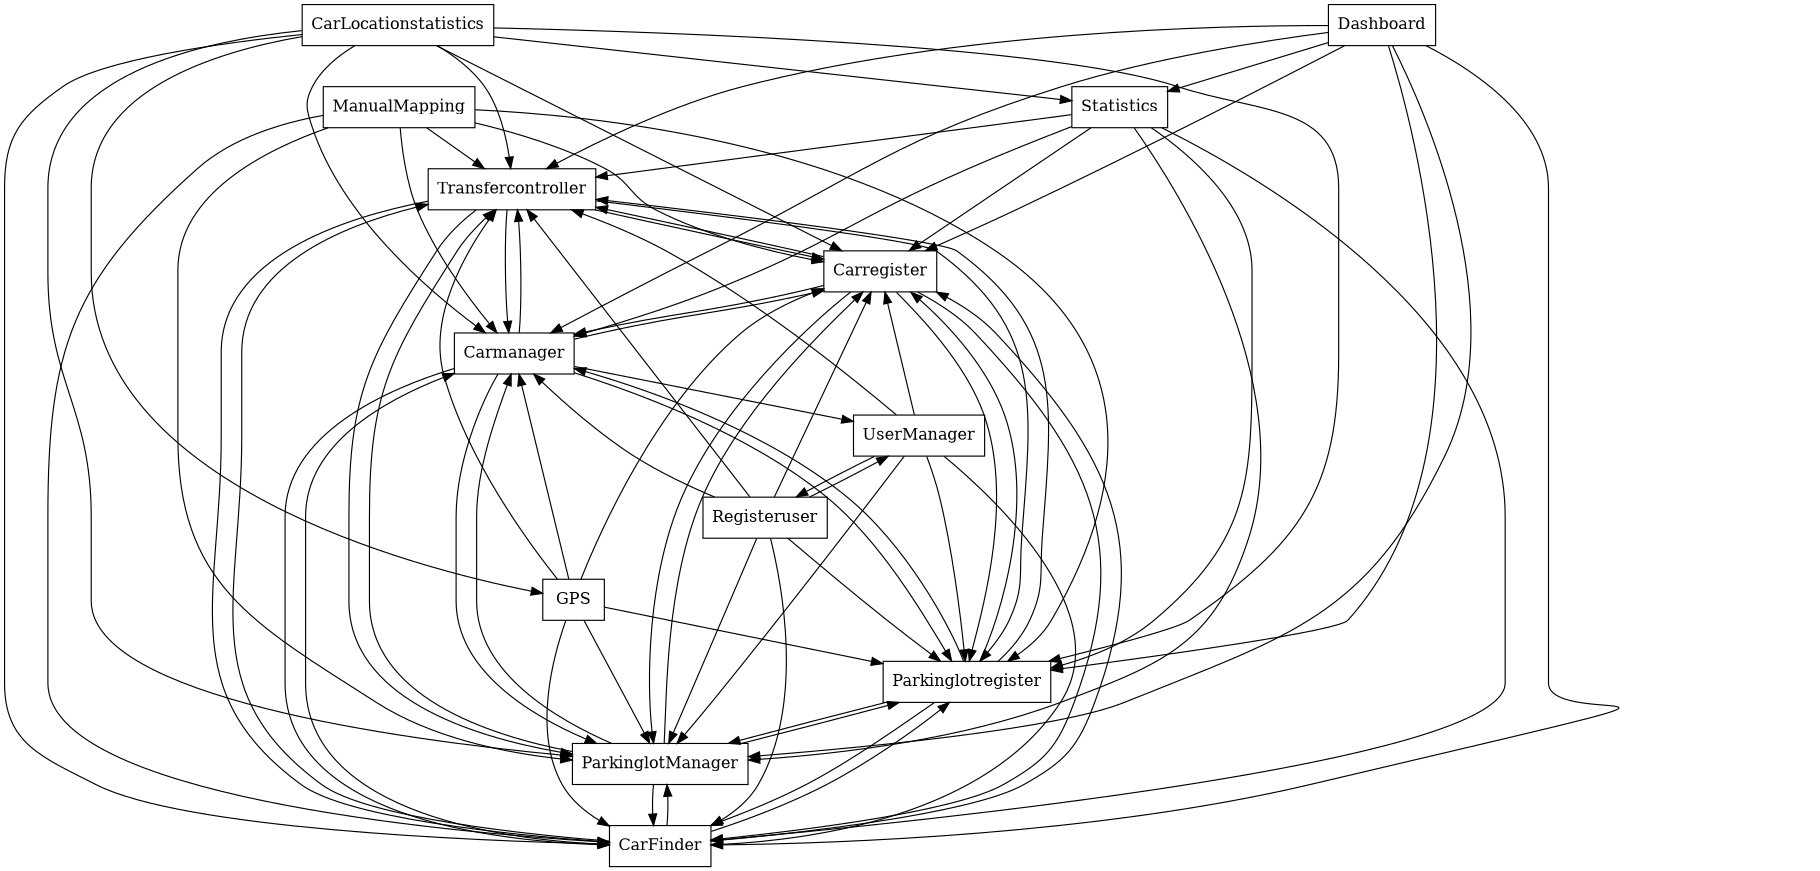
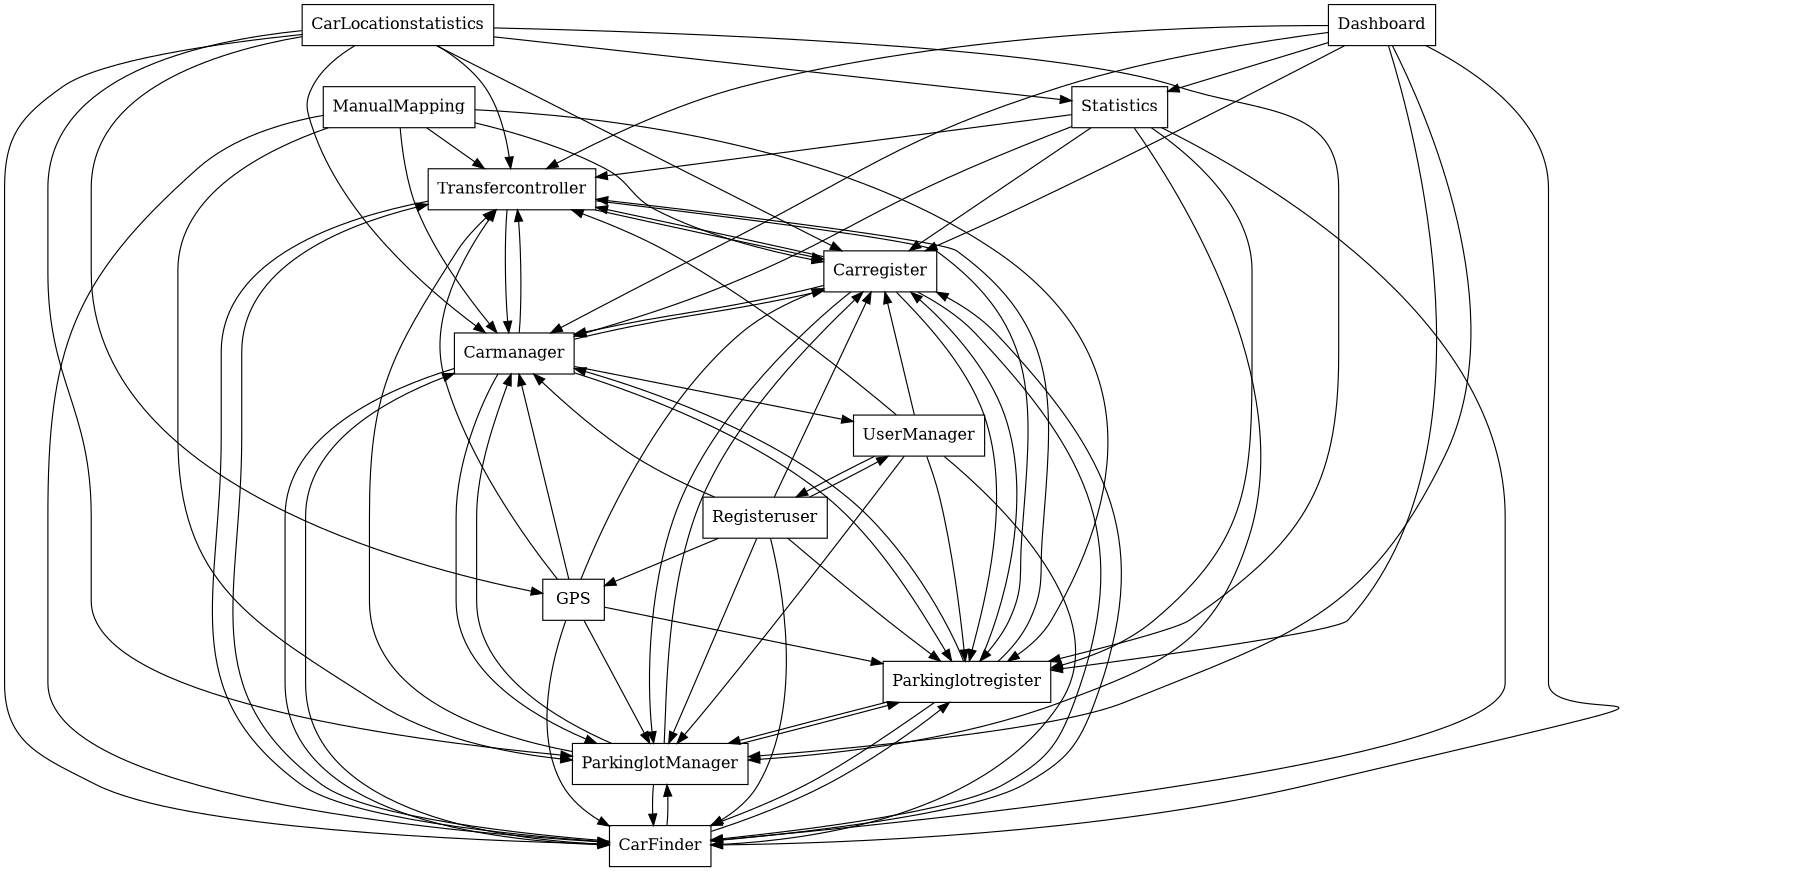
  digraph {
    rankdir=TB
    node [shape=box]
    edge [arrowhead=normal]
    n1 [label=Transfercontroller]
    n2 [label=Carregister]
    n3 [label=CarFinder]
    n4 [label=ParkinglotManager]
    n5 [label=Parkinglotregister]
    n6 [label=Carmanager]
    n7 [label=UserManager]
    n8 [label=CarLocationstatistics]
    n9 [label=Statistics]
    n10 [label=GPS]
    n11 [label=Dashboard]
    n12 [label=Registeruser]
    n13 [label=ManualMapping]
    n1 -> n2
    n1 -> n3
-   n1 -> n4
    n1 -> n5
    n1 -> n6
    n2 -> n1
    n2 -> n3
    n2 -> n4
    n2 -> n5
    n2 -> n6
    n3 -> n1
    n3 -> n2
    n3 -> n4
    n3 -> n5
    n3 -> n6
    n4 -> n1
    n4 -> n2
    n4 -> n3
    n4 -> n5
    n4 -> n6
    n5 -> n1
    n5 -> n2
    n5 -> n3
    n5 -> n4
    n5 -> n6
    n6 -> n1
    n6 -> n2
    n6 -> n3
    n6 -> n4
    n6 -> n5
    n6 -> n7
    n7 -> n1
    n7 -> n2
    n7 -> n3
    n7 -> n4
    n7 -> n5
    n7 -> n12
    n8 -> n1
    n8 -> n2
    n8 -> n3
    n8 -> n4
    n8 -> n5
    n8 -> n6
    n8 -> n9
    n8 -> n10
    n9 -> n1
    n9 -> n2
    n9 -> n3
    n9 -> n4
    n9 -> n5
    n9 -> n6
    n10 -> n1
    n10 -> n2
    n10 -> n3
    n10 -> n4
    n10 -> n5
    n10 -> n6
    n11 -> n1
    n11 -> n2
    n11 -> n3
    n11 -> n4
    n11 -> n5
    n11 -> n6
    n11 -> n9
-   n12 -> n1
+   n12 -> n10
    n12 -> n2
    n12 -> n3
    n12 -> n4
    n12 -> n5
    n12 -> n6
    n12 -> n7
    n13 -> n1
    n13 -> n2
    n13 -> n3
    n13 -> n4
    n13 -> n5
    n13 -> n6
  }
